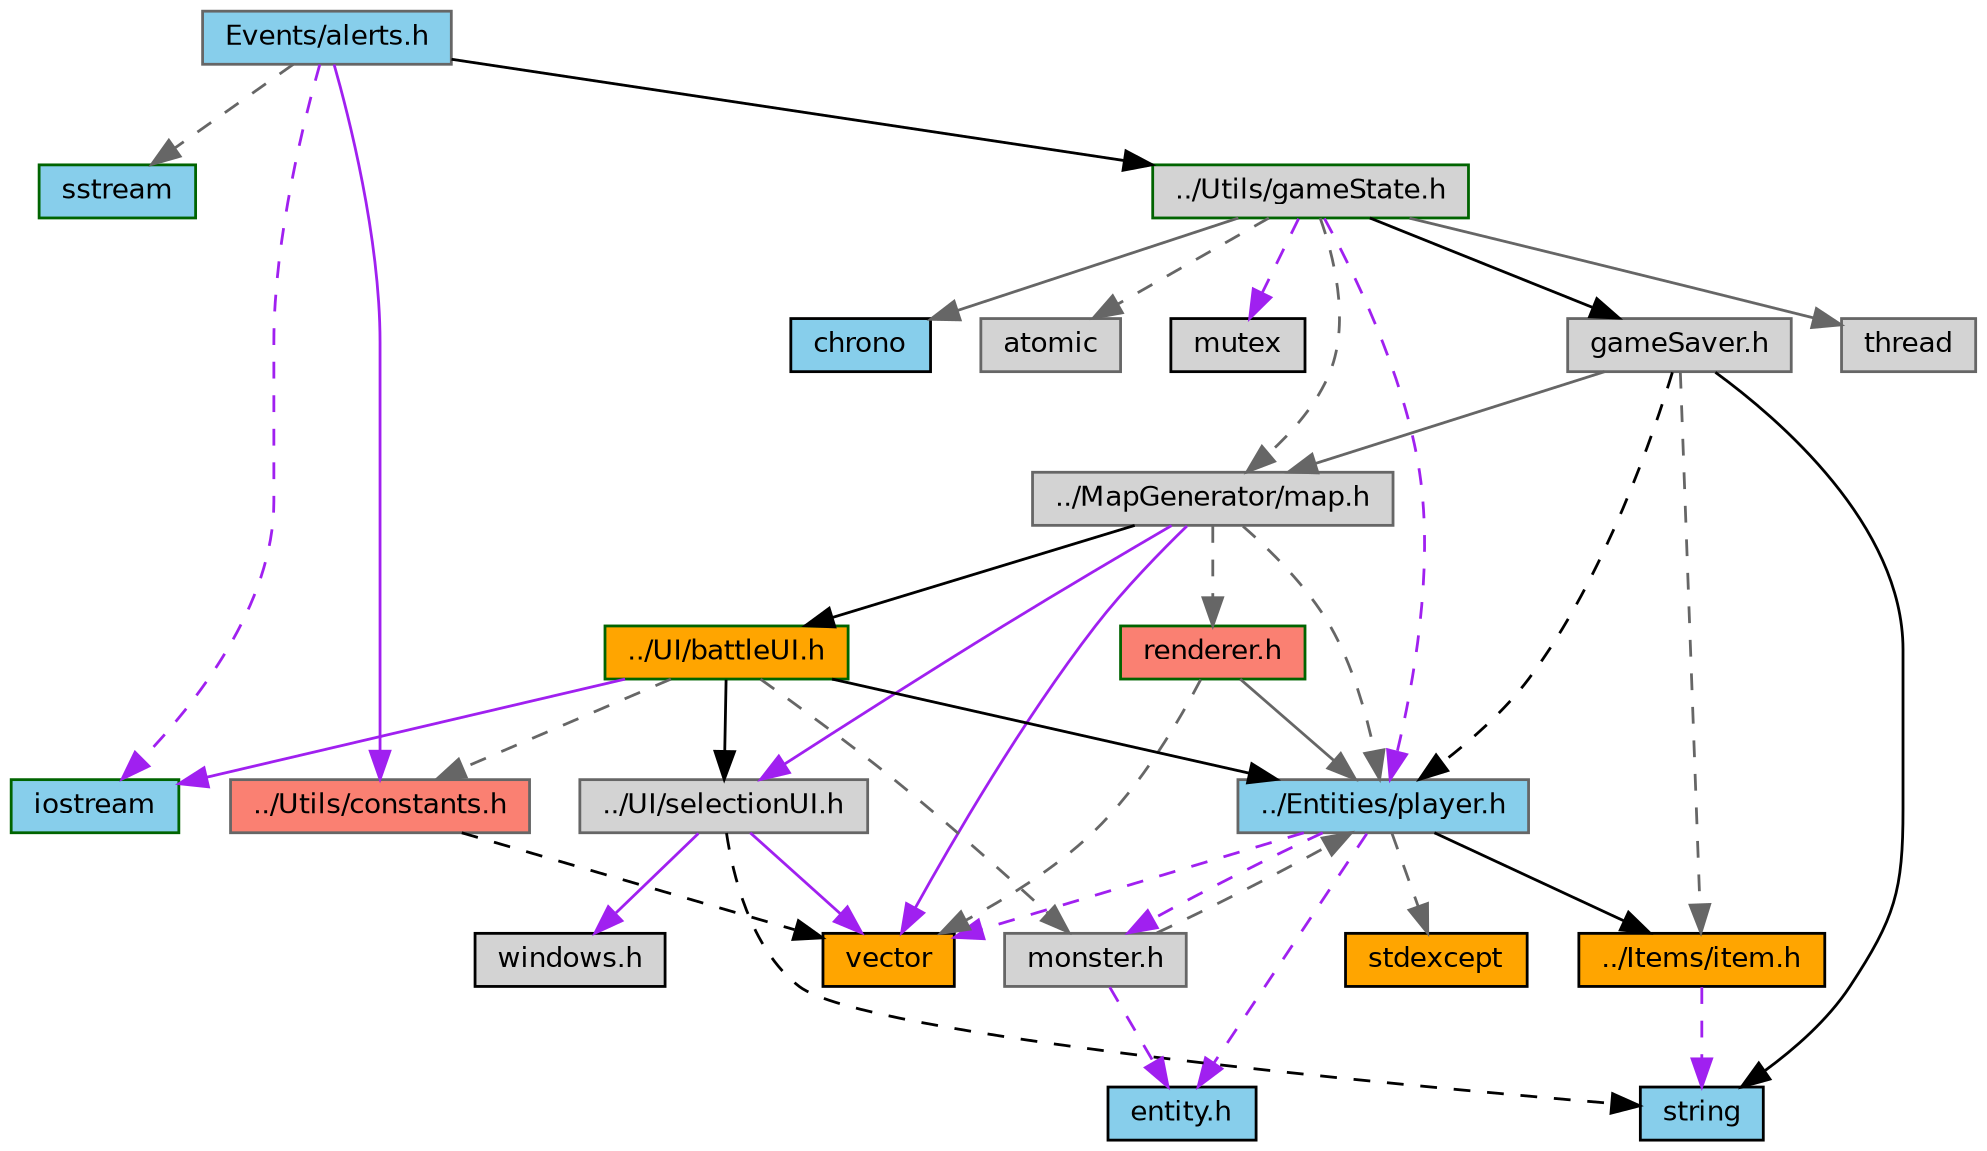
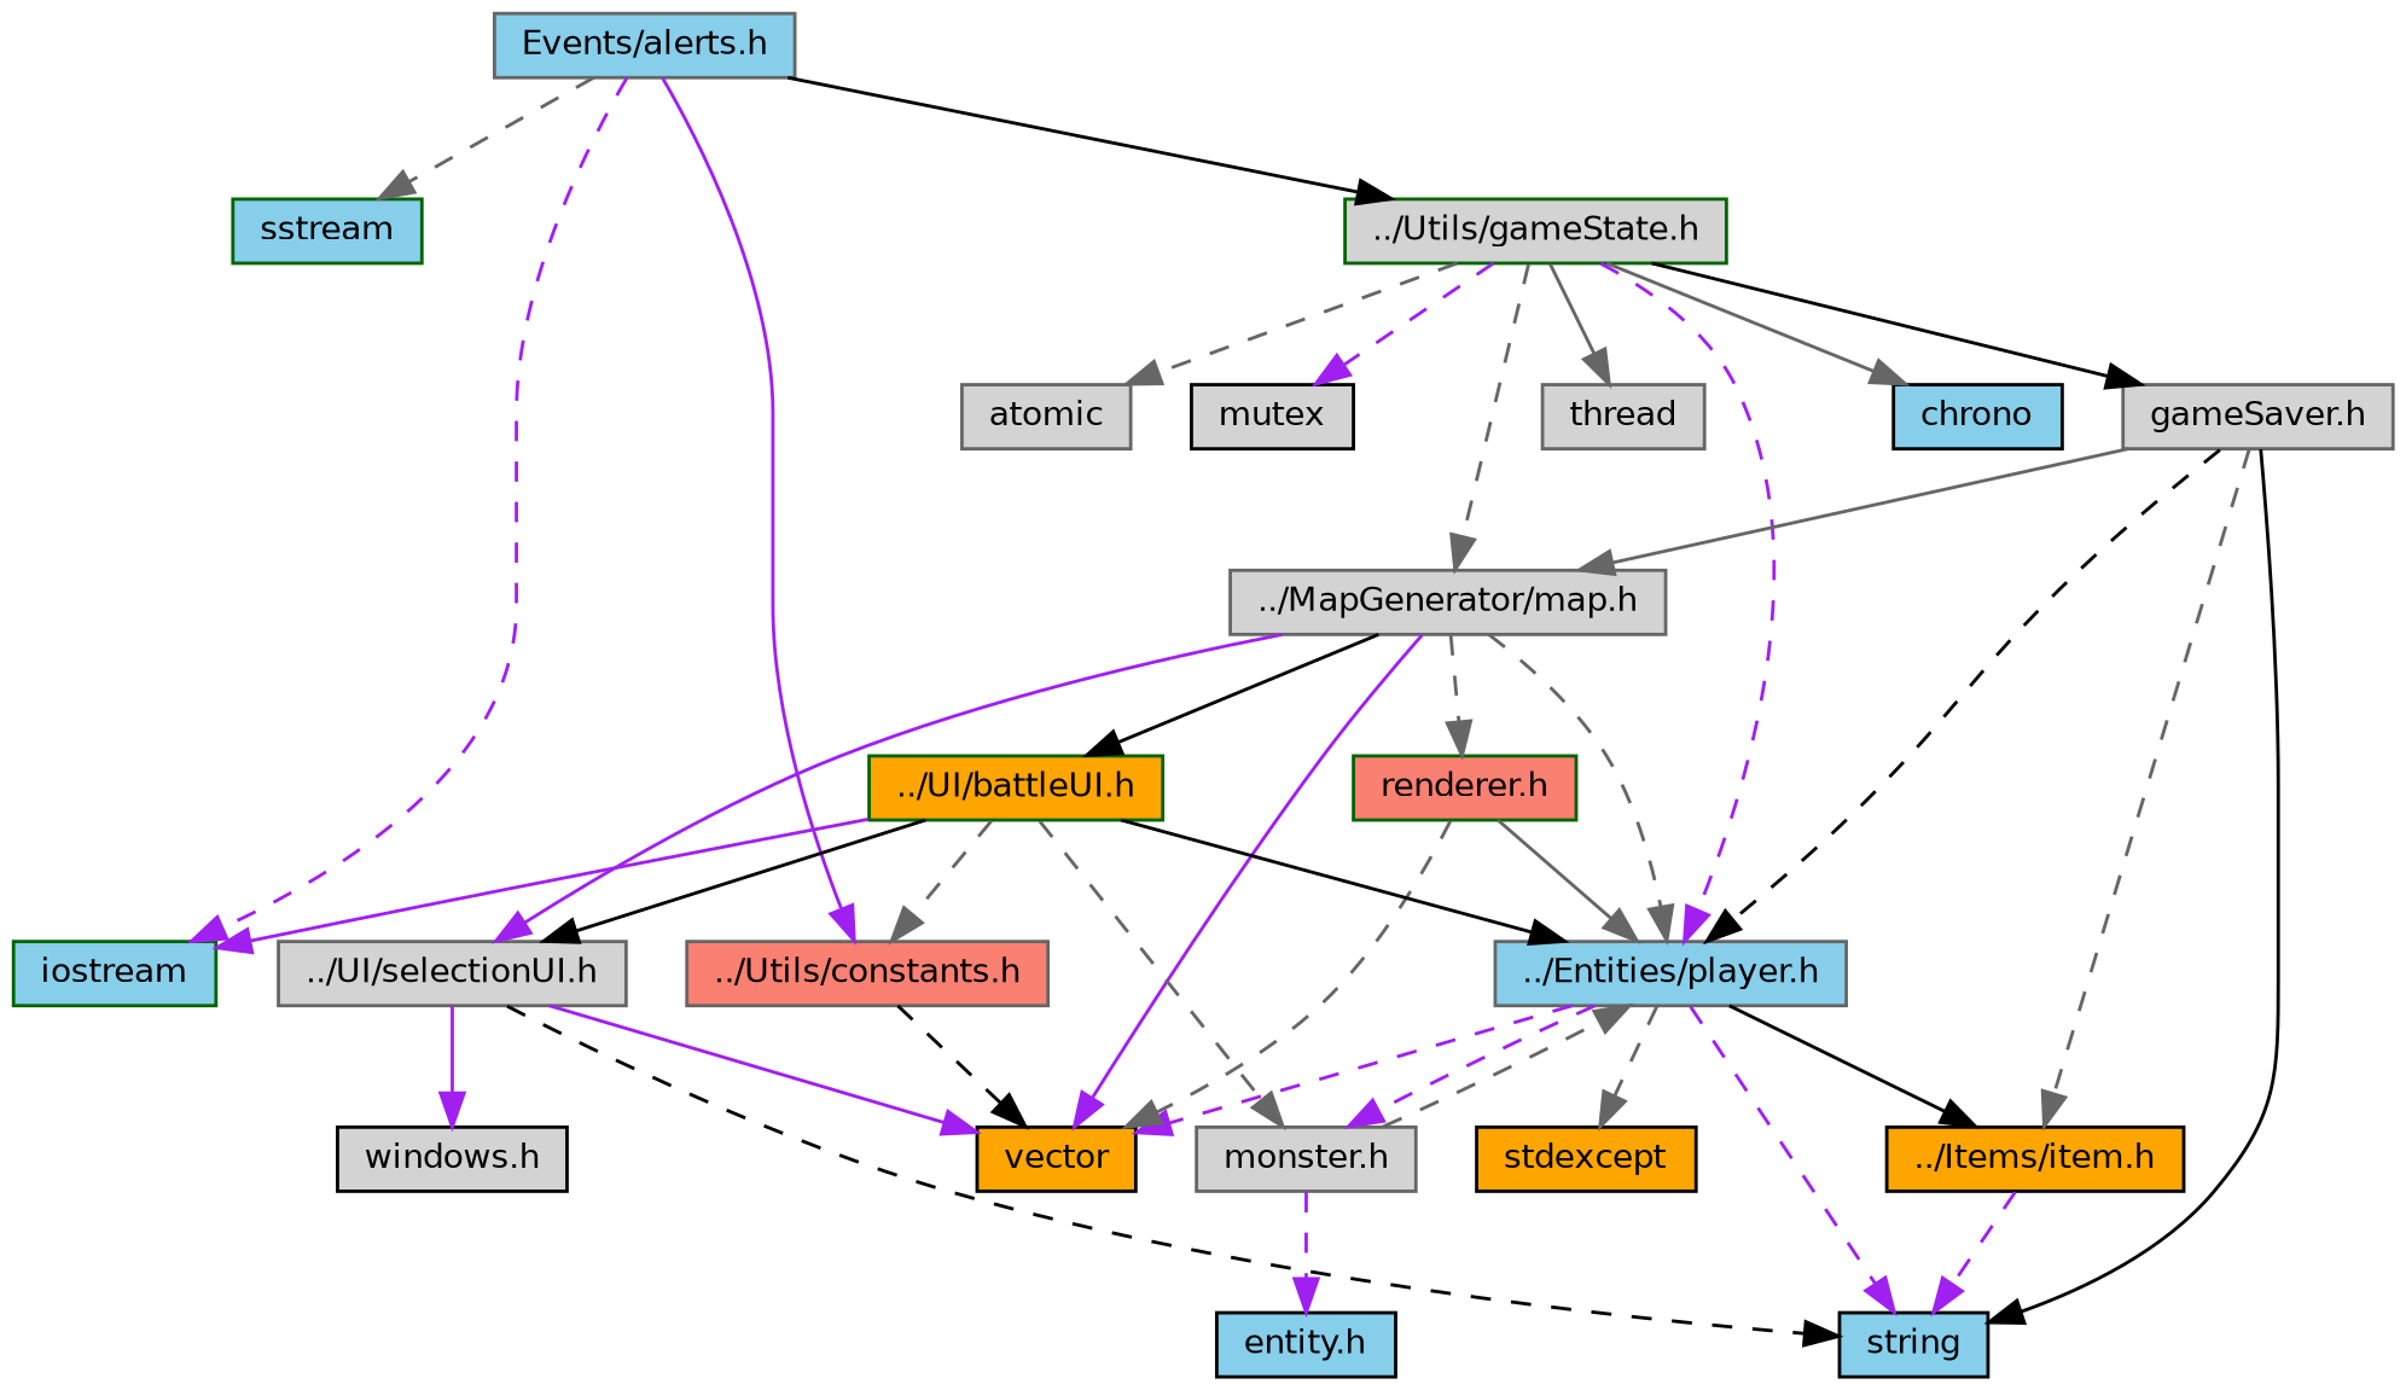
  digraph {
    node [color=gray40 fillcolor=lightgrey fontname=Helvetica fontsize=10 shape=box style=filled]
    edge [color=gray40 fontname=Helvetica fontsize=10 labelfontname=Helvetica labelfontsize=10 style=dashed]
    n1 [fillcolor=skyblue fontcolor=black height=0.2 label="Events/alerts.h" width=0.4]
    n2 [color=darkgreen fillcolor=skyblue height=0.2 label=sstream width=0.4]
    n3 [color=darkgreen fillcolor=skyblue height=0.2 label=iostream width=0.4]
    n4 [fillcolor=salmon height=0.2 label="../Utils/constants.h" width=0.4]
    n5 [color=darkgreen height=0.2 label="../Utils/gameState.h" width=0.4]
    n6 [color=black fillcolor=orange height=0.2 label=vector width=0.4]
    n7 [height=0.2 label=thread width=0.4]
    n8 [color=black fillcolor=skyblue height=0.2 label=chrono width=0.4]
    n9 [height=0.2 label=atomic width=0.4]
    n10 [color=black height=0.2 label=mutex width=0.4]
    n11 [height=0.2 label="../MapGenerator/map.h" width=0.4]
    n12 [fillcolor=skyblue height=0.2 label="../Entities/player.h" width=0.4]
    n13 [height=0.2 label="gameSaver.h" width=0.4]
    n14 [color=black fillcolor=skyblue height=0.2 label=string width=0.4]
    n15 [color=darkgreen fillcolor=salmon height=0.2 label="renderer.h" width=0.4]
    n16 [height=0.2 label="../UI/selectionUI.h" width=0.4]
    n17 [color=darkgreen fillcolor=orange height=0.2 label="../UI/battleUI.h" width=0.4]
    n18 [color=black fillcolor=skyblue height=0.2 label="entity.h" width=0.4]
    n19 [height=0.2 label="monster.h" width=0.4]
    n20 [color=black fillcolor=orange height=0.2 label="../Items/item.h" width=0.4]
    n21 [color=black fillcolor=orange height=0.2 label=stdexcept width=0.4]
    n22 [color=black height=0.2 label="windows.h" width=0.4]
    n1 -> n2
    n1 -> n3 [color=purple]
    n1 -> n4 [color=purple style=solid]
    n1 -> n5 [color=black style=solid]
    n4 -> n6 [color=black]
    n5 -> n7 [style=solid]
    n5 -> n8 [style=solid]
    n5 -> n9
    n5 -> n10 [color=purple]
    n5 -> n11
    n5 -> n12 [color=purple]
    n5 -> n13 [color=black style=solid]
    n11 -> n6 [color=purple style=solid]
    n11 -> n12
    n11 -> n15
    n11 -> n16 [color=purple style=solid]
    n11 -> n17 [color=black style=solid]
    n12 -> n6 [color=purple]
-   n12 -> n18 [color=purple]
+   n12 -> n14 [color=purple]
    n12 -> n19 [color=purple]
    n12 -> n20 [color=black style=solid]
    n12 -> n21
    n13 -> n11 [style=solid]
    n13 -> n12 [color=black]
    n13 -> n14 [color=black style=solid]
    n13 -> n20
    n15 -> n6
    n15 -> n12 [style=solid]
    n16 -> n6 [color=purple style=solid]
    n16 -> n14 [color=black]
    n16 -> n22 [color=purple style=solid]
    n17 -> n3 [color=purple style=solid]
    n17 -> n4
    n17 -> n12 [color=black style=solid]
    n17 -> n16 [color=black style=solid]
    n17 -> n19
    n19 -> n12
    n19 -> n18 [color=purple]
    n20 -> n14 [color=purple]
  }
